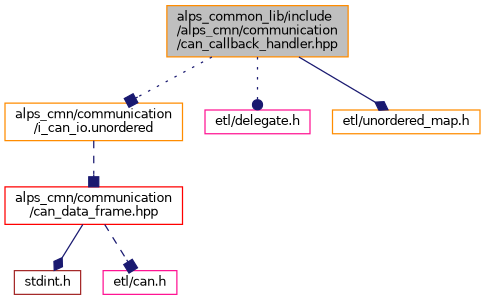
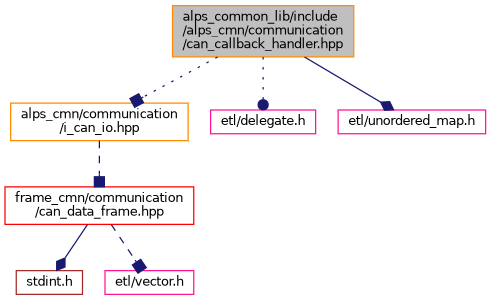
  digraph {
    node [color=darkorange fillcolor=white fontname=Helvetica fontsize=10 shape=record style=filled]
    edge [arrowhead=box color=midnightblue fontname=Helvetica fontsize=10 labelfontname=Helvetica labelfontsize=10 style=dotted]
    n1 [fillcolor=grey75 fontcolor=black height=0.2 label="alps_common_lib/include\l/alps_cmn/communication\l/can_callback_handler.hpp" width=0.4]
-   n2 [height=0.2 label="alps_cmn/communication\l/i_can_io.unordered" width=0.4]
+   n2 [height=0.2 label="alps_cmn/communication\l/i_can_io.hpp" width=0.4]
    n3 [color=deeppink height=0.2 label="etl/delegate.h" width=0.4]
-   n4 [height=0.2 label="etl/unordered_map.h" width=0.4]
-   n5 [color=red height=0.2 label="alps_cmn/communication\l/can_data_frame.hpp" width=0.4]
+   n4 [color=deeppink height=0.2 label="etl/unordered_map.h" width=0.4]
+   n5 [color=red height=0.2 label="frame_cmn/communication\l/can_data_frame.hpp" width=0.4]
    n6 [color=brown height=0.2 label="stdint.h" width=0.4]
-   n7 [color=deeppink height=0.2 label="etl/can.h" width=0.4]
+   n7 [color=deeppink height=0.2 label="etl/vector.h" width=0.4]
    n1 -> n2
    n1 -> n3 [arrowhead=dot]
    n1 -> n4 [arrowhead=diamond style=solid]
    n2 -> n5 [style=dashed]
    n5 -> n6 [arrowhead=diamond style=solid]
    n5 -> n7 [style=dashed]
  }
